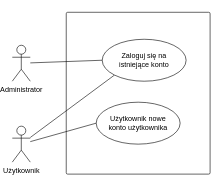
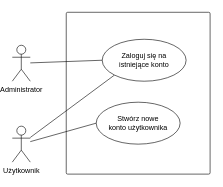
  <mxCell id="0" />
  <mxCell id="1" parent="0" />
  <mxCell id="2" value="" style="rounded=1;whiteSpace=wrap;html=1;arcSize=1;shadow=0;strokeColor=default;gradientColor=none;" parent="1" vertex="1"><mxGeometry x="110" y="20" width="240" height="270" as="geometry" /></mxCell>
  <mxCell id="3" style="rounded=0;orthogonalLoop=1;jettySize=auto;html=1;entryX=0;entryY=0.5;entryDx=0;entryDy=0;endArrow=none;endFill=0;" edge="1" parent="1" source="5" target="6"><mxGeometry relative="1" as="geometry" /></mxCell>
  <mxCell id="4" style="rounded=0;orthogonalLoop=1;jettySize=auto;html=1;entryX=0;entryY=1;entryDx=0;entryDy=0;endArrow=none;endFill=0;" edge="1" parent="1" source="5" target="7"><mxGeometry relative="1" as="geometry" /></mxCell>
  <mxCell id="5" value="Użytkownik" style="shape=umlActor;verticalLabelPosition=bottom;verticalAlign=top;html=1;" parent="1" vertex="1"><mxGeometry x="20" y="210" width="30" height="60" as="geometry" /></mxCell>
- <mxCell id="6" value="Użytkownik nowe &lt;br&gt;konto użytkownika" style="ellipse;whiteSpace=wrap;html=1;" parent="1" vertex="1"><mxGeometry x="160" y="170" width="140" height="70" as="geometry" /></mxCell>
+ <mxCell id="6" value="Stwórz nowe &lt;br&gt;konto użytkownika" style="ellipse;whiteSpace=wrap;html=1;" parent="1" vertex="1"><mxGeometry x="160" y="170" width="140" height="70" as="geometry" /></mxCell>
  <mxCell id="7" value="Zaloguj się na &lt;br&gt;istniejące konto" style="ellipse;whiteSpace=wrap;html=1;" parent="1" vertex="1"><mxGeometry x="170" y="65" width="140" height="70" as="geometry" /></mxCell>
  <mxCell id="8" style="rounded=0;orthogonalLoop=1;jettySize=auto;html=1;entryX=0;entryY=0.5;entryDx=0;entryDy=0;endArrow=none;endFill=0;" parent="1" source="9" target="7" edge="1"><mxGeometry relative="1" as="geometry"><mxPoint x="150.503" y="219.749" as="targetPoint" /></mxGeometry></mxCell>
  <mxCell id="9" value="Administrator" style="shape=umlActor;verticalLabelPosition=bottom;verticalAlign=top;html=1;" parent="1" vertex="1"><mxGeometry x="20" y="75" width="30" height="60" as="geometry" /></mxCell>
